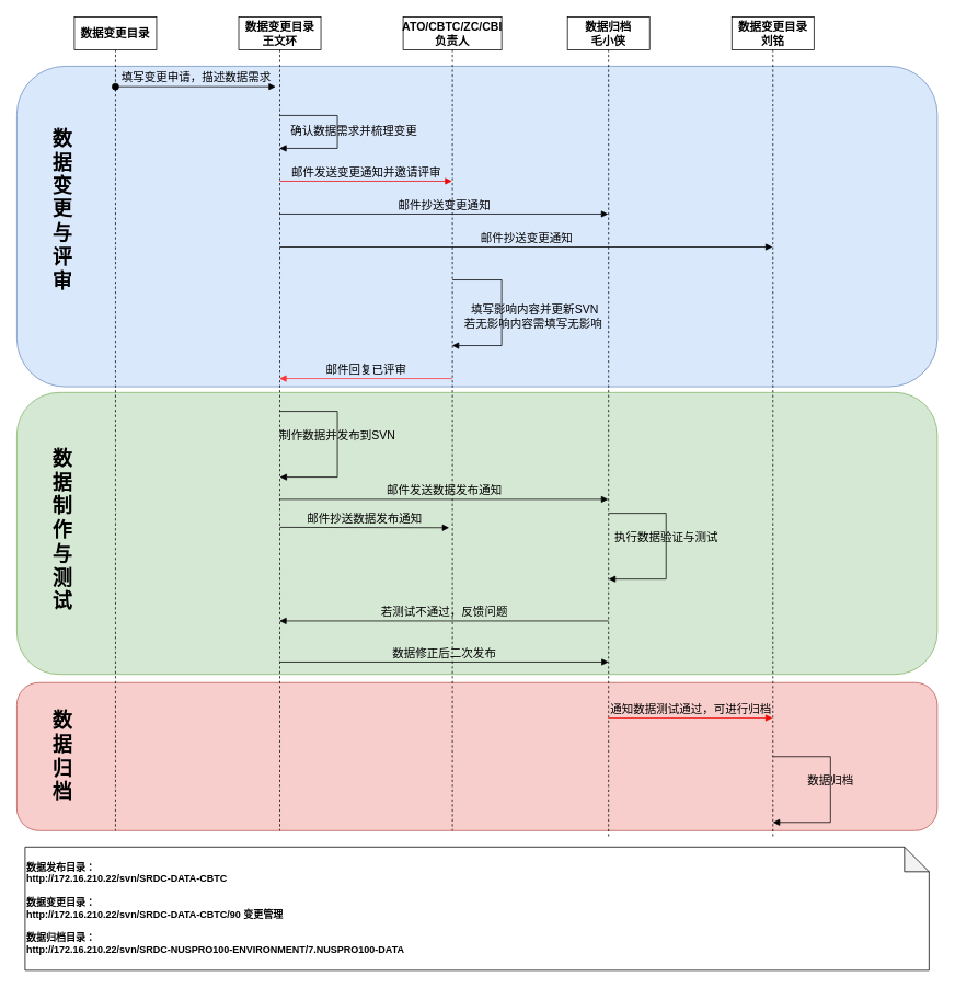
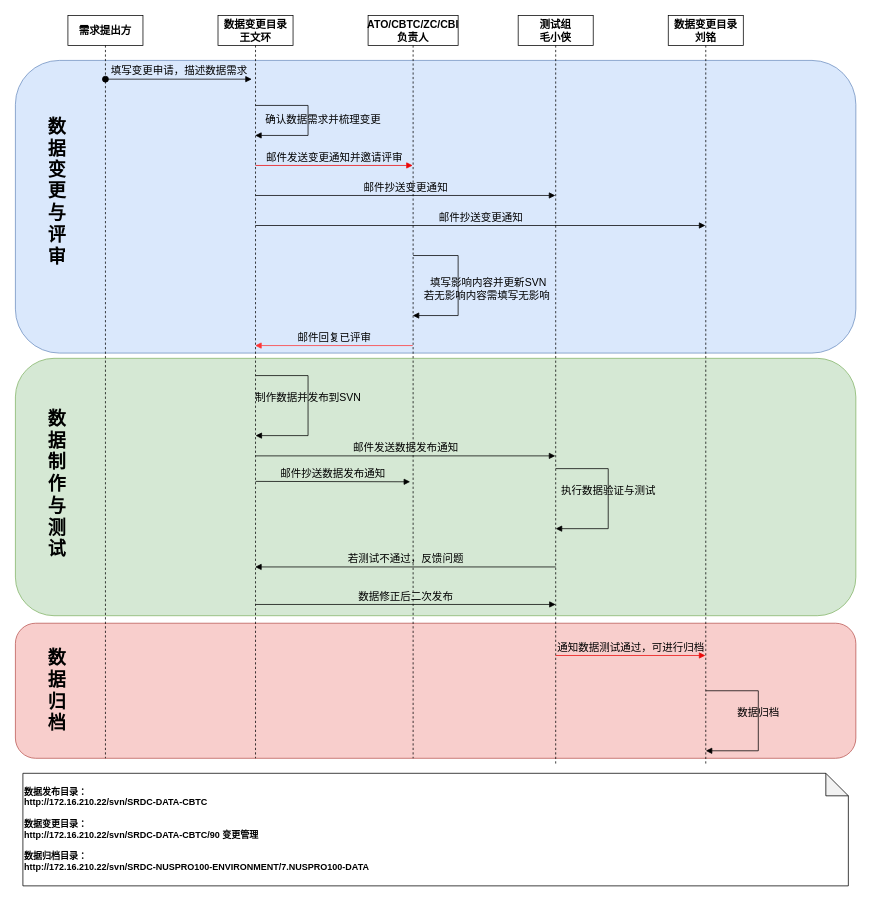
  <mxCell id="0" />
  <mxCell id="1" parent="0" />
  <mxCell id="2" value="&lt;h1&gt;&lt;br&gt;&lt;/h1&gt;" style="rounded=1;whiteSpace=wrap;html=1;fillColor=#f8cecc;fillStyle=auto;strokeColor=#b85450;align=left;labelBackgroundColor=none;" vertex="1" parent="1"><mxGeometry x="20" y="830" width="1120" height="180" as="geometry" /></mxCell>
  <mxCell id="3" value="&lt;h1&gt;&lt;br&gt;&lt;/h1&gt;" style="rounded=1;whiteSpace=wrap;html=1;fillColor=#d5e8d4;fillStyle=auto;strokeColor=#82b366;align=left;labelBackgroundColor=none;" vertex="1" parent="1"><mxGeometry x="20" y="477" width="1120" height="343" as="geometry" /></mxCell>
  <mxCell id="4" value="&lt;h1&gt;&lt;br&gt;&lt;/h1&gt;" style="rounded=1;whiteSpace=wrap;html=1;fillColor=#dae8fc;fillStyle=auto;strokeColor=#6c8ebf;align=left;labelBackgroundColor=none;" vertex="1" parent="1"><mxGeometry x="20" y="80" width="1120" height="390" as="geometry" /></mxCell>
- <mxCell id="5" value="&lt;b&gt;数据变更目录&lt;/b&gt;" style="shape=umlLifeline;perimeter=lifelinePerimeter;whiteSpace=wrap;html=1;container=1;dropTarget=0;collapsible=0;recursiveResize=0;outlineConnect=0;portConstraint=eastwest;newEdgeStyle={&quot;curved&quot;:0,&quot;rounded&quot;:0};fontSize=14;labelBackgroundColor=none;" vertex="1" parent="1"><mxGeometry x="90" y="20" width="100" height="990" as="geometry" /></mxCell>
+ <mxCell id="5" value="&lt;b&gt;需求提出方&lt;/b&gt;" style="shape=umlLifeline;perimeter=lifelinePerimeter;whiteSpace=wrap;html=1;container=1;dropTarget=0;collapsible=0;recursiveResize=0;outlineConnect=0;portConstraint=eastwest;newEdgeStyle={&quot;curved&quot;:0,&quot;rounded&quot;:0};fontSize=14;labelBackgroundColor=none;" vertex="1" parent="1"><mxGeometry x="90" y="20" width="100" height="990" as="geometry" /></mxCell>
  <mxCell id="6" value="&lt;b&gt;数据变更目录&lt;br style=&quot;font-size: 14px;&quot;&gt;王文环&lt;/b&gt;" style="shape=umlLifeline;perimeter=lifelinePerimeter;whiteSpace=wrap;html=1;container=1;dropTarget=0;collapsible=0;recursiveResize=0;outlineConnect=0;portConstraint=eastwest;newEdgeStyle={&quot;curved&quot;:0,&quot;rounded&quot;:0};fontSize=14;labelBackgroundColor=none;" vertex="1" parent="1"><mxGeometry x="290" y="20" width="100" height="990" as="geometry" /></mxCell>
  <mxCell id="7" value="填写变更申请，描述数据需求" style="html=1;verticalAlign=bottom;startArrow=oval;endArrow=block;startSize=8;curved=0;rounded=0;entryX=0;entryY=0;entryDx=0;entryDy=5;fontSize=14;labelBackgroundColor=none;" edge="1" parent="1"><mxGeometry relative="1" as="geometry"><mxPoint x="140" y="105" as="sourcePoint" /><mxPoint x="335" y="105" as="targetPoint" /></mxGeometry></mxCell>
  <mxCell id="8" value="" style="edgeStyle=segmentEdgeStyle;endArrow=classic;html=1;curved=0;rounded=0;endSize=8;startSize=8;fontSize=14;labelBackgroundColor=none;" edge="1" parent="1" target="6"><mxGeometry width="50" height="50" relative="1" as="geometry"><mxPoint x="339.5" y="130" as="sourcePoint" /><mxPoint x="339.5" y="150" as="targetPoint" /></mxGeometry></mxCell>
  <mxCell id="9" value="确认数据需求并梳理变更" style="html=1;verticalAlign=bottom;endArrow=block;curved=0;rounded=0;fontSize=14;labelBackgroundColor=none;" edge="1" parent="1" target="6"><mxGeometry x="0.108" y="20" width="80" relative="1" as="geometry"><mxPoint x="340" as="sourcePoint" y="140" /><mxPoint x="410" y="220" as="targetPoint" /><Array as="points"><mxPoint x="410" y="140" /><mxPoint x="410" y="180" /></Array><mxPoint as="offset" /></mxGeometry></mxCell>
  <mxCell id="10" value="&lt;b&gt;ATO/CBTC/ZC/CBI&lt;br style=&quot;font-size: 14px;&quot;&gt;负责人&lt;/b&gt;" style="shape=umlLifeline;perimeter=lifelinePerimeter;whiteSpace=wrap;html=1;container=1;dropTarget=0;collapsible=0;recursiveResize=0;outlineConnect=0;portConstraint=eastwest;newEdgeStyle={&quot;curved&quot;:0,&quot;rounded&quot;:0};fontSize=14;labelBackgroundColor=none;" vertex="1" parent="1"><mxGeometry x="490" y="20" width="120" height="990" as="geometry" /></mxCell>
- <mxCell id="11" value="&lt;b&gt;数据归档&lt;br style=&quot;font-size: 14px;&quot;&gt;毛小侠&lt;br&gt;&lt;/b&gt;" style="shape=umlLifeline;perimeter=lifelinePerimeter;whiteSpace=wrap;html=1;container=1;dropTarget=0;collapsible=0;recursiveResize=0;outlineConnect=0;portConstraint=eastwest;newEdgeStyle={&quot;curved&quot;:0,&quot;rounded&quot;:0};fontSize=14;labelBackgroundColor=none;" vertex="1" parent="1"><mxGeometry x="690" y="20" width="100" height="1000" as="geometry" /></mxCell>
+ <mxCell id="11" value="&lt;b&gt;测试组&lt;br style=&quot;font-size: 14px;&quot;&gt;毛小侠&lt;br&gt;&lt;/b&gt;" style="shape=umlLifeline;perimeter=lifelinePerimeter;whiteSpace=wrap;html=1;container=1;dropTarget=0;collapsible=0;recursiveResize=0;outlineConnect=0;portConstraint=eastwest;newEdgeStyle={&quot;curved&quot;:0,&quot;rounded&quot;:0};fontSize=14;labelBackgroundColor=none;" vertex="1" parent="1"><mxGeometry x="690" y="20" width="100" height="1000" as="geometry" /></mxCell>
  <mxCell id="12" value="&lt;b&gt;数据变更目录&lt;br style=&quot;font-size: 14px;&quot;&gt;刘铭&lt;br&gt;&lt;/b&gt;" style="shape=umlLifeline;perimeter=lifelinePerimeter;whiteSpace=wrap;html=1;container=1;dropTarget=0;collapsible=0;recursiveResize=0;outlineConnect=0;portConstraint=eastwest;newEdgeStyle={&quot;curved&quot;:0,&quot;rounded&quot;:0};fontSize=14;labelBackgroundColor=none;" vertex="1" parent="1"><mxGeometry x="890" y="20" width="100" height="1000" as="geometry" /></mxCell>
  <mxCell id="13" value="邮件发送变更通知并邀请评审" style="html=1;verticalAlign=bottom;endArrow=block;curved=0;rounded=0;fontSize=14;labelBackgroundColor=none;strokeColor=#ed0707;" edge="1" parent="1" target="10"><mxGeometry x="0.003" width="80" relative="1" as="geometry"><mxPoint x="340" y="220" as="sourcePoint" /><mxPoint x="420" y="220" as="targetPoint" /><mxPoint as="offset" /></mxGeometry></mxCell>
  <mxCell id="14" value="邮件抄送变更通知" style="html=1;verticalAlign=bottom;endArrow=block;curved=0;rounded=0;fontSize=14;labelBackgroundColor=none;" edge="1" parent="1" target="11"><mxGeometry width="80" relative="1" as="geometry"><mxPoint x="340" y="260" as="sourcePoint" /><mxPoint x="420" y="260" as="targetPoint" /></mxGeometry></mxCell>
  <mxCell id="15" value="邮件抄送变更通知" style="html=1;verticalAlign=bottom;endArrow=block;curved=0;rounded=0;fontSize=14;labelBackgroundColor=none;" edge="1" parent="1" target="12"><mxGeometry width="80" relative="1" as="geometry"><mxPoint x="340" y="300" as="sourcePoint" /><mxPoint x="420" y="300" as="targetPoint" /></mxGeometry></mxCell>
  <mxCell id="16" value="填写影响内容并更新SVN&lt;br style=&quot;font-size: 14px;&quot;&gt;若无影响内容需填写无影响&amp;nbsp;" style="html=1;verticalAlign=bottom;endArrow=block;curved=0;rounded=0;fontSize=14;labelBackgroundColor=none;" edge="1" parent="1" target="10"><mxGeometry x="0.235" y="40" width="80" relative="1" as="geometry"><mxPoint x="550" y="340" as="sourcePoint" /><mxPoint x="540" y="380" as="targetPoint" /><Array as="points"><mxPoint x="610" y="340" /><mxPoint x="610" y="420" /></Array><mxPoint as="offset" /></mxGeometry></mxCell>
  <mxCell id="17" value="邮件回复已评审" style="html=1;verticalAlign=bottom;endArrow=block;curved=0;rounded=0;fontSize=14;labelBackgroundColor=none;strokeColor=#FF3333;" edge="1" parent="1" source="10"><mxGeometry width="80" relative="1" as="geometry"><mxPoint x="539.5" y="460" as="sourcePoint" /><mxPoint x="339.5" y="460" as="targetPoint" /></mxGeometry></mxCell>
  <mxCell id="18" value="制作数据并发布到SVN" style="html=1;verticalAlign=bottom;endArrow=block;curved=0;rounded=0;fontSize=14;labelBackgroundColor=none;" edge="1" parent="1"><mxGeometry width="80" relative="1" as="geometry"><mxPoint x="340" y="500" as="sourcePoint" /><mxPoint x="340" y="580" as="targetPoint" /><Array as="points"><mxPoint x="410" y="500" /><mxPoint x="410" y="580" /></Array><mxPoint as="offset" /></mxGeometry></mxCell>
  <mxCell id="19" value="邮件发送数据发布通知" style="html=1;verticalAlign=bottom;endArrow=block;curved=0;rounded=0;fontSize=14;labelBackgroundColor=none;" edge="1" parent="1"><mxGeometry x="0.001" width="80" relative="1" as="geometry"><mxPoint x="340" y="607" as="sourcePoint" /><mxPoint x="739.5" y="607" as="targetPoint" /><mxPoint as="offset" /></mxGeometry></mxCell>
  <mxCell id="20" value="邮件抄送数据发布通知" style="html=1;verticalAlign=bottom;endArrow=block;curved=0;rounded=0;fontSize=14;entryX=0.467;entryY=0.647;entryDx=0;entryDy=0;entryPerimeter=0;labelBackgroundColor=none;" edge="1" parent="1"><mxGeometry x="0.003" width="80" relative="1" as="geometry"><mxPoint x="340" y="641" as="sourcePoint" /><mxPoint x="546.04" y="641.53" as="targetPoint" /><mxPoint as="offset" /></mxGeometry></mxCell>
  <mxCell id="21" value="执行数据验证与测试" style="html=1;verticalAlign=bottom;endArrow=block;curved=0;rounded=0;fontSize=14;labelBackgroundColor=none;" edge="1" parent="1"><mxGeometry width="80" relative="1" as="geometry"><mxPoint x="740" y="624" as="sourcePoint" /><mxPoint x="740" y="704" as="targetPoint" /><Array as="points"><mxPoint x="810" y="624" /><mxPoint x="810" y="704" /></Array><mxPoint as="offset" /></mxGeometry></mxCell>
  <mxCell id="22" value="若测试不通过，反馈问题" style="html=1;verticalAlign=bottom;endArrow=block;curved=0;rounded=0;fontSize=14;labelBackgroundColor=none;" edge="1" parent="1"><mxGeometry width="80" relative="1" as="geometry"><mxPoint x="740" y="755" as="sourcePoint" /><mxPoint x="339.5" y="755" as="targetPoint" /></mxGeometry></mxCell>
  <mxCell id="23" value="数据修正后二次发布" style="html=1;verticalAlign=bottom;endArrow=block;curved=0;rounded=0;fontSize=14;labelBackgroundColor=none;" edge="1" parent="1"><mxGeometry x="0.001" width="80" relative="1" as="geometry"><mxPoint x="340" y="805" as="sourcePoint" /><mxPoint x="740" y="805" as="targetPoint" /><mxPoint as="offset" /></mxGeometry></mxCell>
  <mxCell id="24" value="通知数据测试通过，可进行归档" style="html=1;verticalAlign=bottom;endArrow=block;curved=0;rounded=0;fontSize=14;labelBackgroundColor=none;strokeColor=#eb0a0a;" edge="1" parent="1"><mxGeometry width="80" relative="1" as="geometry"><mxPoint x="740" y="873" as="sourcePoint" /><mxPoint x="939.5" y="873" as="targetPoint" /></mxGeometry></mxCell>
  <mxCell id="25" value="数据归档" style="html=1;verticalAlign=bottom;endArrow=block;curved=0;rounded=0;fontSize=14;labelBackgroundColor=none;" edge="1" parent="1"><mxGeometry width="80" relative="1" as="geometry"><mxPoint x="940" y="920" as="sourcePoint" /><mxPoint x="940" y="1000" as="targetPoint" /><Array as="points"><mxPoint x="1010" y="920" /><mxPoint x="1010" y="1000" /></Array><mxPoint as="offset" /></mxGeometry></mxCell>
  <mxCell id="26" value="数&lt;br&gt;据&lt;br&gt;变&lt;br&gt;更&lt;br&gt;与&lt;br&gt;评&lt;br&gt;审" style="text;strokeColor=none;fillColor=none;html=1;fontSize=24;fontStyle=1;verticalAlign=middle;align=center;labelBackgroundColor=none;" vertex="1" parent="1"><mxGeometry x="40" y="200" width="70" height="110" as="geometry" /></mxCell>
  <mxCell id="27" value="数&lt;br&gt;据&lt;br&gt;制&lt;br&gt;作&lt;br&gt;与&lt;br&gt;测&lt;br&gt;试" style="text;strokeColor=none;fillColor=none;html=1;fontSize=24;fontStyle=1;verticalAlign=middle;align=center;labelBackgroundColor=none;" vertex="1" parent="1"><mxGeometry x="40" y="590" width="70" height="110" as="geometry" /></mxCell>
  <mxCell id="28" value="数&lt;br&gt;据&lt;br&gt;归&lt;br&gt;档" style="text;strokeColor=none;fillColor=none;html=1;fontSize=24;fontStyle=1;verticalAlign=middle;align=center;labelBackgroundColor=none;" vertex="1" parent="1"><mxGeometry x="40" y="865" width="70" height="110" as="geometry" /></mxCell>
  <mxCell id="29" value="&lt;b&gt;数据发布目录：&lt;br&gt;http://172.16.210.22/svn/SRDC-DATA-CBTC&lt;br&gt;&lt;/b&gt;&lt;br&gt;&lt;b&gt;数据变更目录：&lt;/b&gt;&lt;br&gt;&lt;b&gt;http://172.16.210.22/svn/SRDC-DATA-CBTC/90 变更管理&lt;br&gt;&lt;/b&gt;&lt;br&gt;&lt;b&gt;数据归档目录：&lt;/b&gt;&lt;br&gt;&lt;b&gt;http://172.16.210.22/svn/SRDC-NUSPRO100-ENVIRONMENT/7.NUSPRO100-DATA&lt;/b&gt;" style="shape=note;whiteSpace=wrap;html=1;backgroundOutline=1;darkOpacity=0.05;align=left;" vertex="1" parent="1"><mxGeometry x="30" y="1030" width="1100" height="150" as="geometry" /></mxCell>
